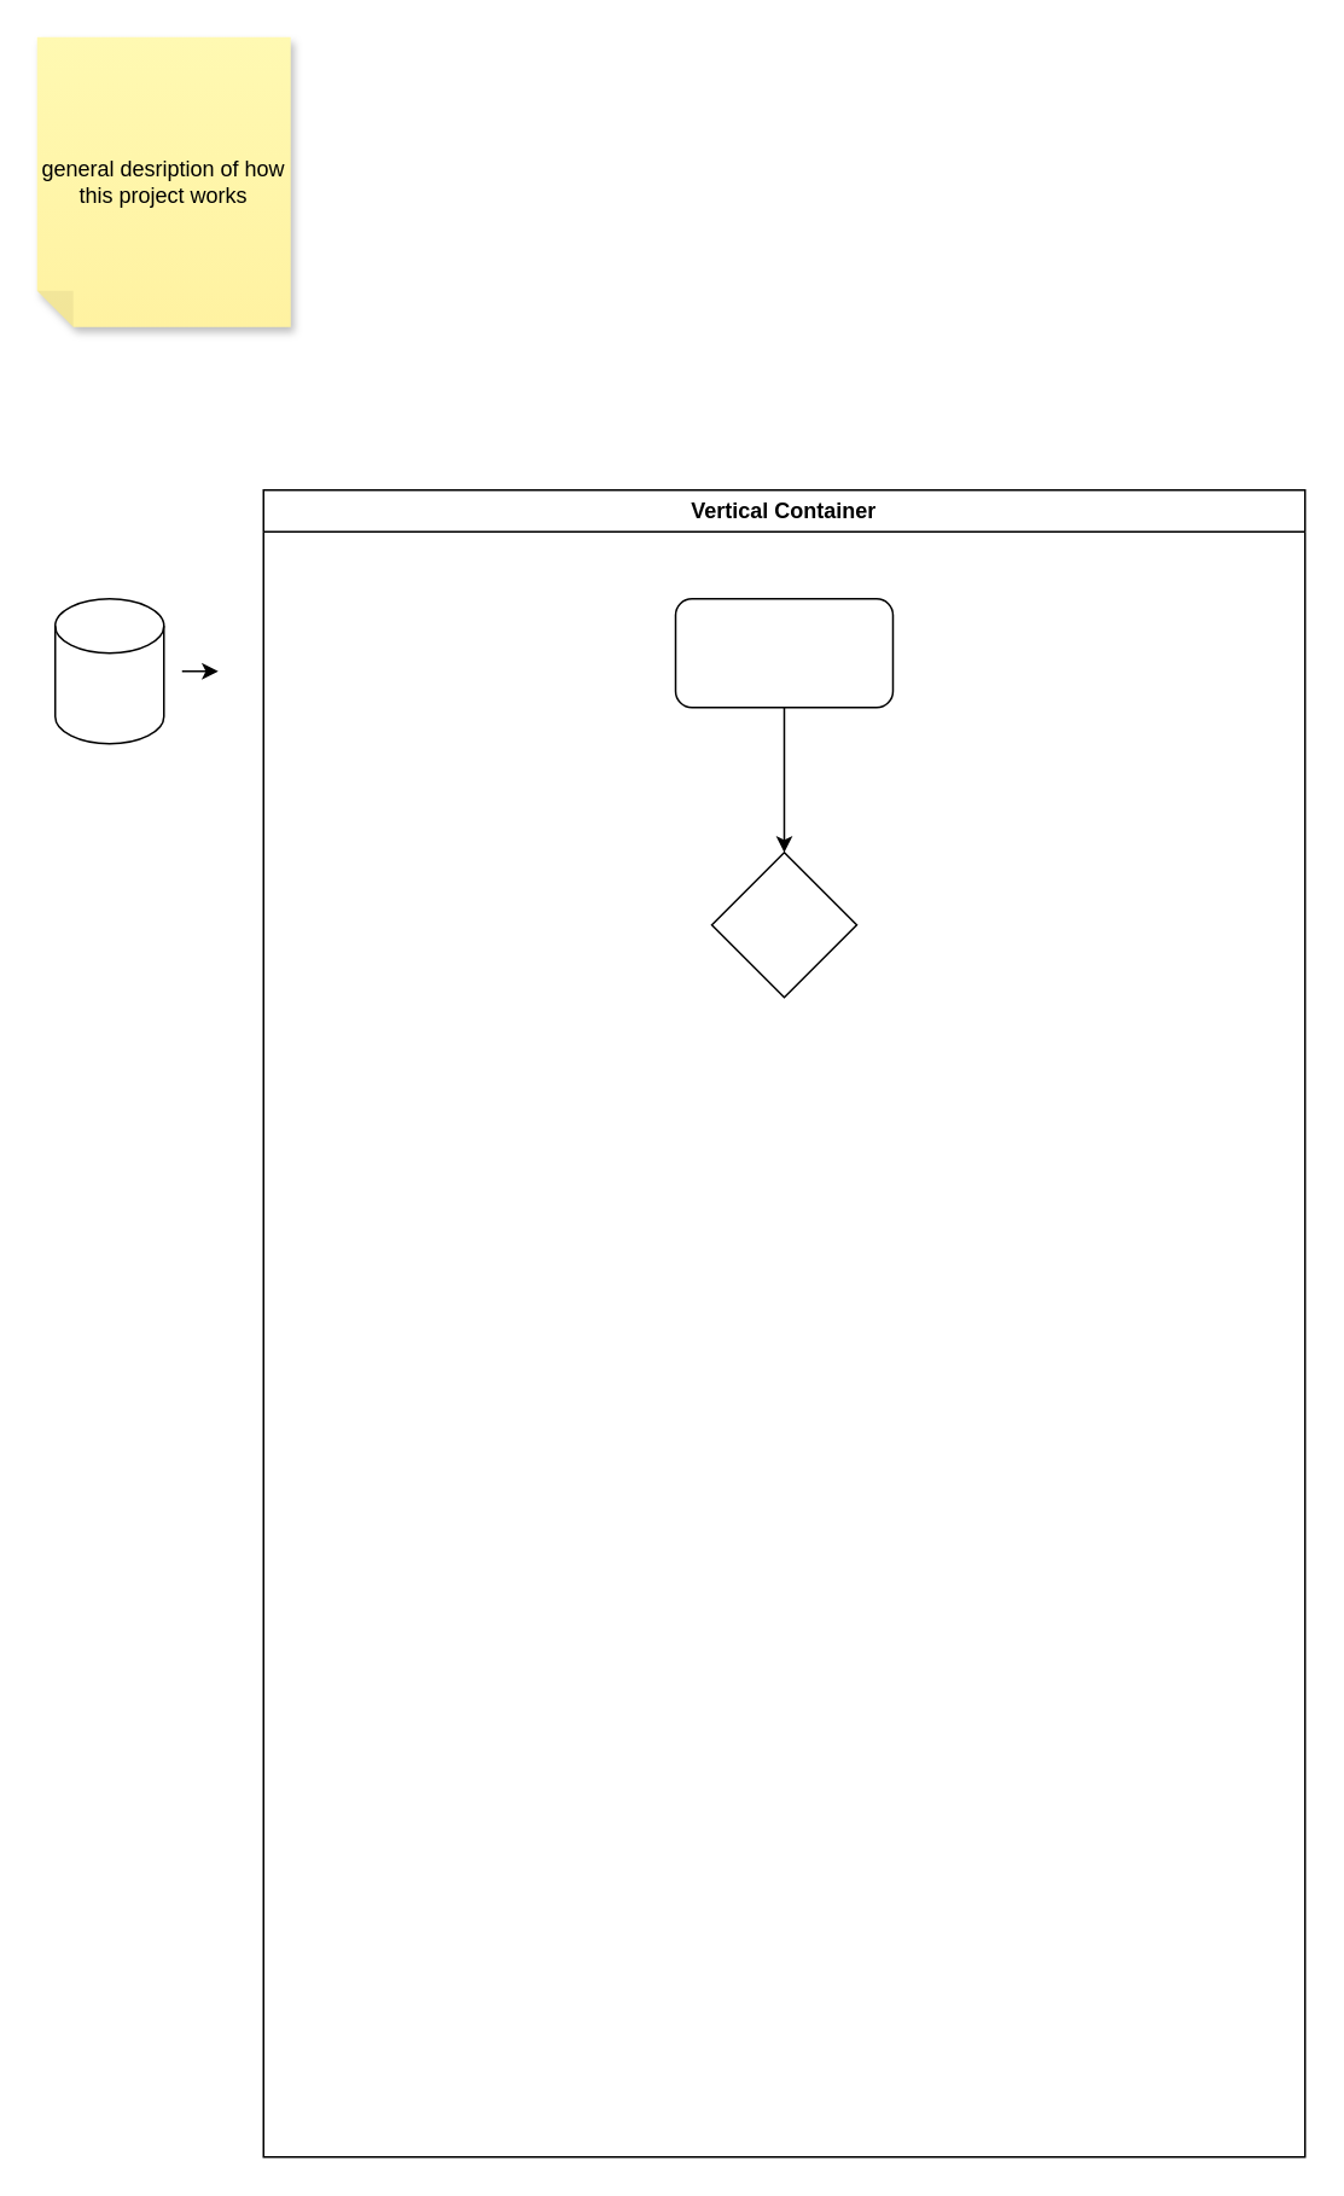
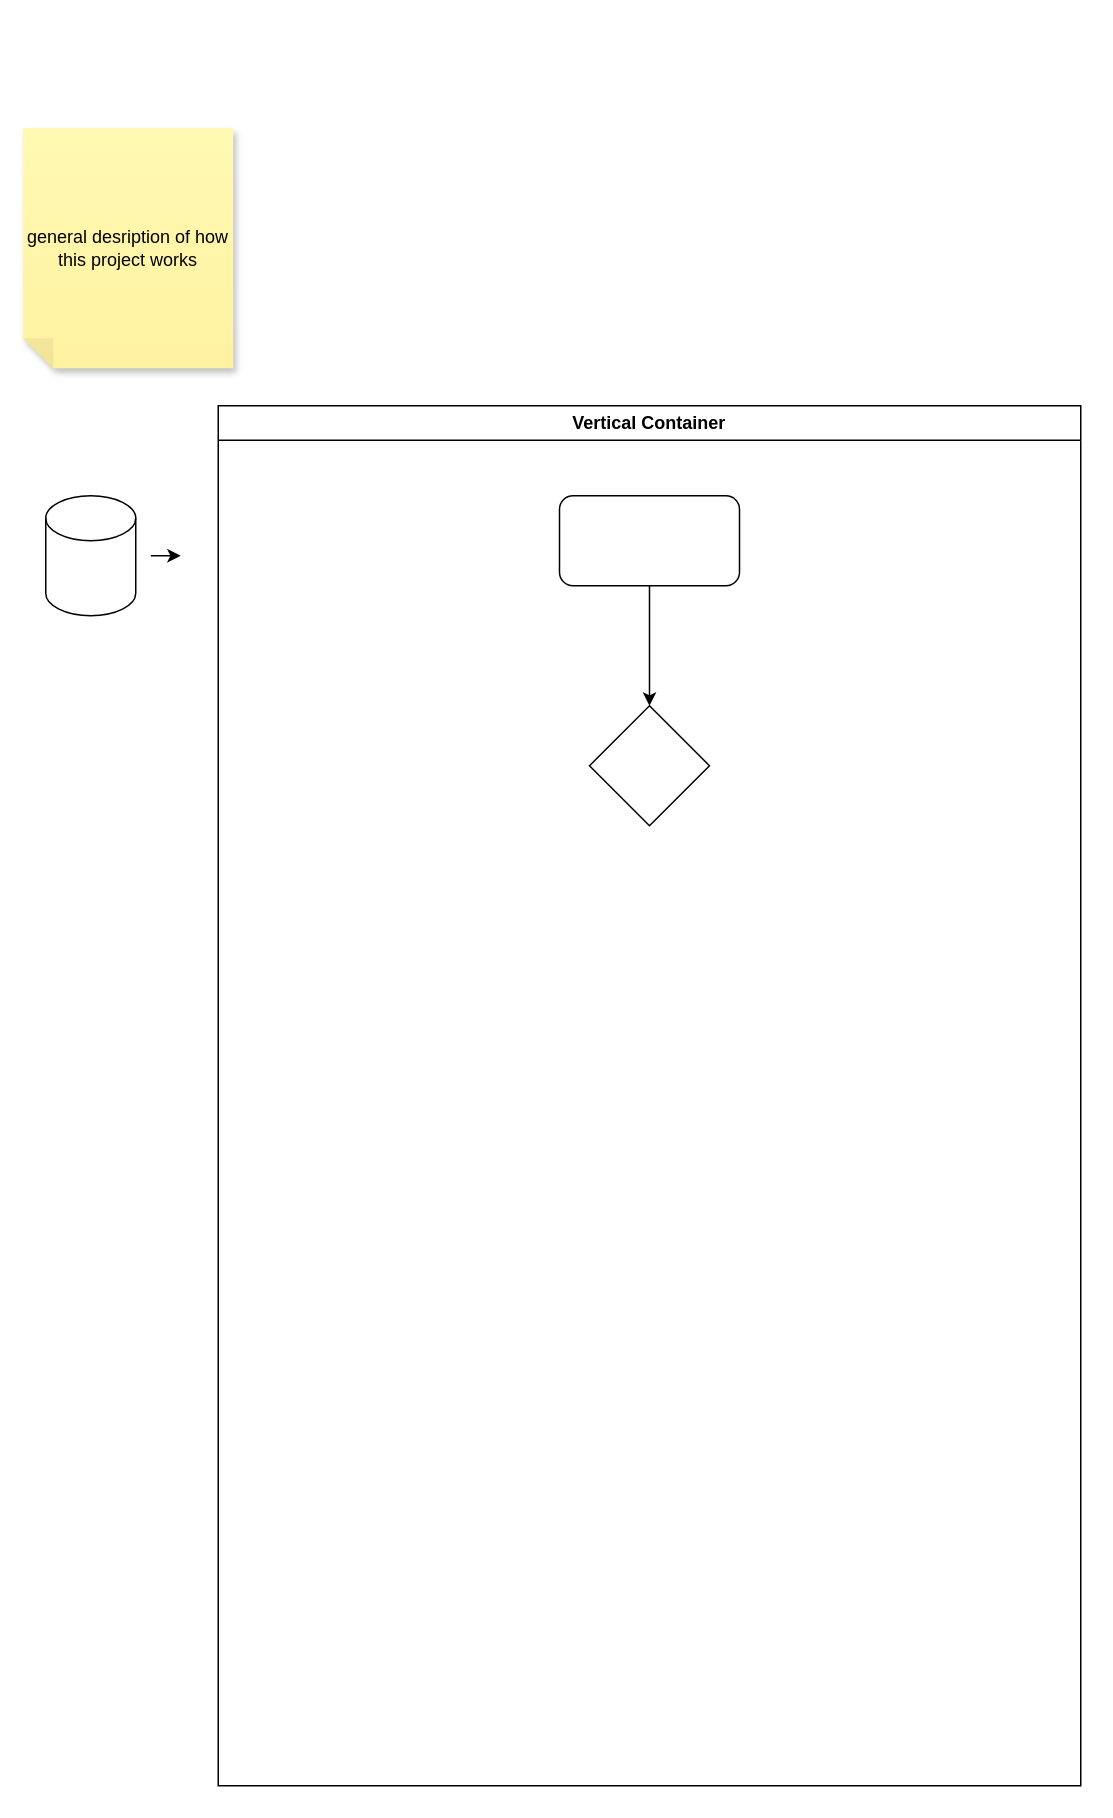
  <mxCell id="0" />
  <mxCell id="1" parent="0" />
  <mxCell id="2" value="" style="shape=cylinder3;whiteSpace=wrap;html=1;boundedLbl=1;backgroundOutline=1;size=15;" vertex="1" parent="1"><mxGeometry x="30" y="330" width="60" height="80" as="geometry" /></mxCell>
  <mxCell id="3" value="" style="endArrow=classic;html=1;" edge="1" parent="1"><mxGeometry width="50" height="50" relative="1" as="geometry"><mxPoint x="100" y="370" as="sourcePoint" /><mxPoint x="120" y="370" as="targetPoint" /></mxGeometry></mxCell>
  <mxCell id="4" value="Vertical Container" style="swimlane;whiteSpace=wrap;html=1;" vertex="1" parent="1"><mxGeometry x="145" y="270" width="575" height="920" as="geometry" /></mxCell>
  <mxCell id="5" value="" style="rounded=1;whiteSpace=wrap;html=1;" vertex="1" parent="4"><mxGeometry x="227.5" y="60" width="120" height="60" as="geometry" /></mxCell>
  <mxCell id="6" value="" style="rhombus;whiteSpace=wrap;html=1;" vertex="1" parent="4"><mxGeometry x="247.5" y="200" width="80" height="80" as="geometry" /></mxCell>
  <mxCell id="7" value="" style="endArrow=classic;html=1;entryX=0.5;entryY=0;entryDx=0;entryDy=0;exitX=0.5;exitY=1;exitDx=0;exitDy=0;" edge="1" parent="4" source="5" target="6"><mxGeometry width="50" height="50" relative="1" as="geometry"><mxPoint x="284.5" y="140" as="sourcePoint" /><mxPoint x="334.5" y="90" as="targetPoint" /></mxGeometry></mxCell>
- <mxCell id="8" value="general desription of how this project works" style="shape=note;whiteSpace=wrap;html=1;backgroundOutline=1;fontColor=#000000;darkOpacity=0.05;fillColor=#FFF9B2;strokeColor=none;fillStyle=solid;direction=west;gradientDirection=north;gradientColor=#FFF2A1;shadow=1;size=20;pointerEvents=1;" vertex="1" parent="1"><mxGeometry x="20" y="20" width="140" height="160" as="geometry" /></mxCell>
+ <mxCell id="8" value="general desription of how this project works" style="shape=note;whiteSpace=wrap;html=1;backgroundOutline=1;fontColor=#000000;darkOpacity=0.05;fillColor=#FFF9B2;strokeColor=none;fillStyle=solid;direction=west;gradientDirection=north;gradientColor=#FFF2A1;shadow=1;size=20;pointerEvents=1;" vertex="1" parent="1"><mxGeometry x="15" y="85" width="140" height="160" as="geometry" /></mxCell>
